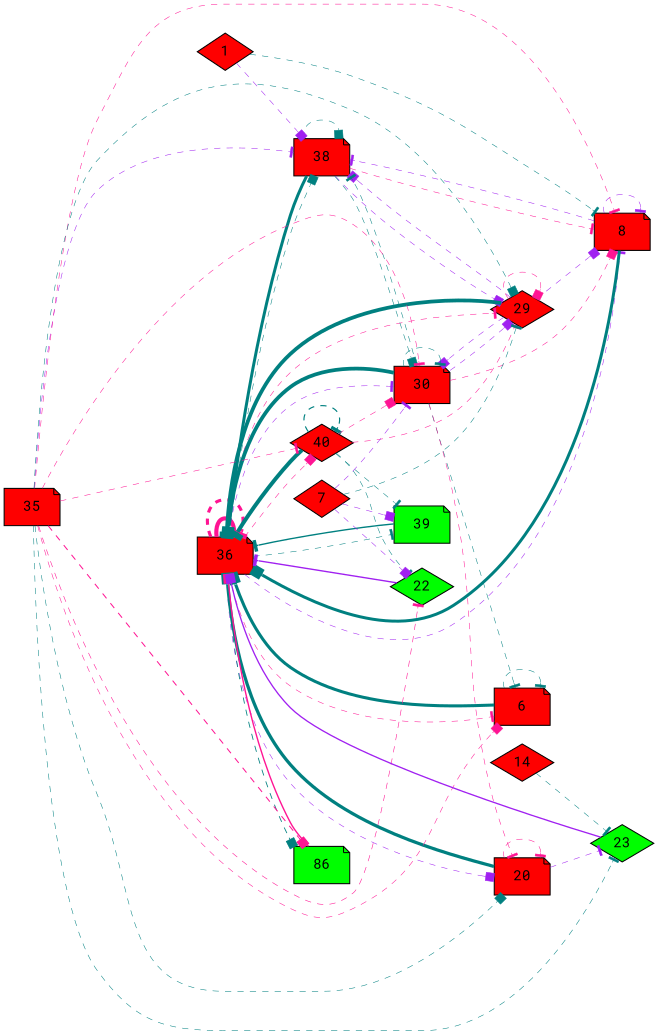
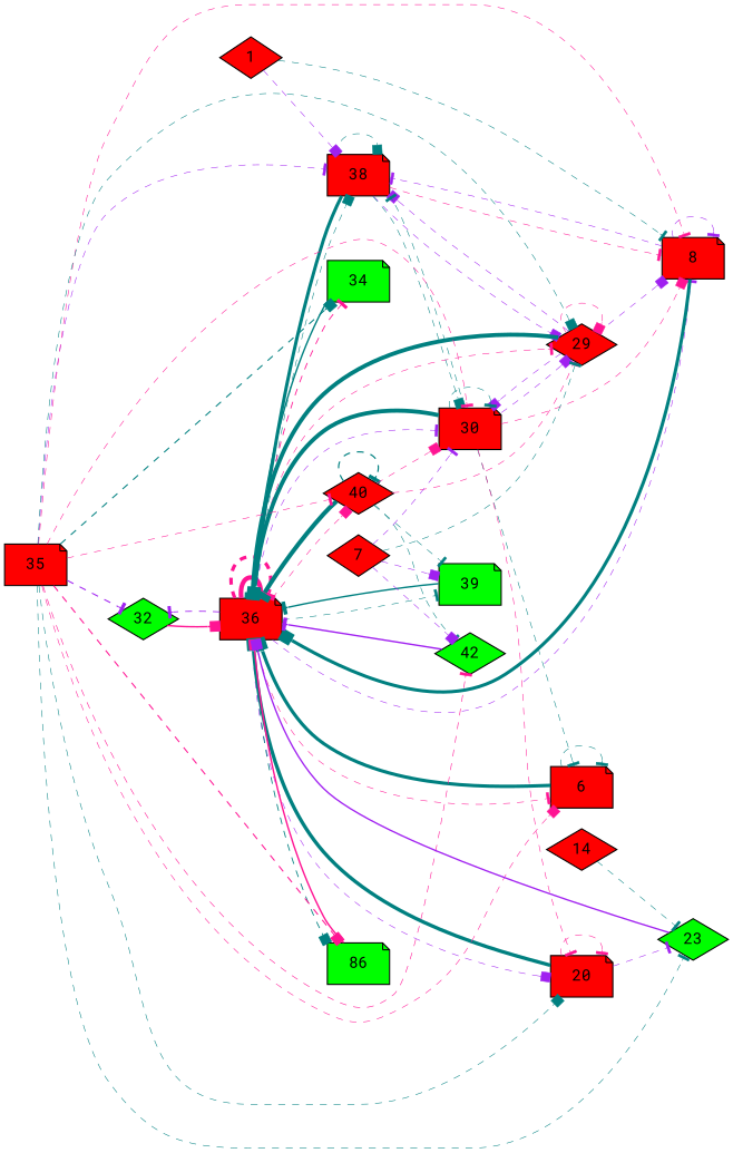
  digraph {
    fontname="Roboto Mono"
    rankdir=LR
    node [fillcolor="#fe0000" fontname="Roboto Mono" shape=note style=filled]
    edge [arrowhead=tee color=teal fontname="Roboto Mono" penwidth=0.50 style=dashed]
+   n1 [fillcolor="#00fe00" label=32 shape=diamond]
    n2 [label=36]
    n3 [label=38]
    n4 [label=8]
+   n5 [fillcolor="#00fe00" label=34]
    n6 [label=6]
    n7 [label=40 shape=diamond]
    n8 [label=20]
    n9 [fillcolor="#00fe00" label=86]
    n10 [label=29 shape=diamond]
    n11 [label=30]
    n12 [fillcolor="#00fe00" label=39]
    n13 [label=1 shape=diamond]
    n14 [label=35]
-   n15 [fillcolor="#00fe00" label=22 shape=diamond]
+   n15 [fillcolor="#00fe00" label=42 shape=diamond]
    n16 [fillcolor="#00fe00" label=23 shape=diamond]
    n17 [label=7 shape=diamond]
    n18 [label=14 shape=diamond]
+   n1 -> n2 [arrowhead=box color=deeppink penwidth=1.34 style=""]
+   n2 -> n1 [color=purple penwidth=0.80]
    n2 -> n2 [color=deeppink penwidth=4.00 style=""]
    n2 -> n2 [color=deeppink penwidth=3.00]
    n2 -> n3 [arrowhead=box]
    n2 -> n4 [color=purple]
+   n2 -> n5 [color=deeppink penwidth=0.80]
    n2 -> n6 [color=deeppink]
    n2 -> n7 [arrowhead=box color=deeppink]
    n2 -> n8 [arrowhead=box color=purple]
    n2 -> n9 [arrowhead=box penwidth=0.80]
    n2 -> n10 [color=deeppink]
    n2 -> n11 [color=purple]
    n2 -> n12
    n3 -> n2 [arrowhead=box penwidth=2.89 style=""]
    n3 -> n3 [arrowhead=box]
    n3 -> n4 [color=deeppink]
    n3 -> n10 [arrowhead=box color=purple]
    n3 -> n11 [arrowhead=box]
    n4 -> n2 [arrowhead=box penwidth=2.89 style=""]
    n4 -> n3 [color=purple]
    n4 -> n4 [color=purple]
+   n5 -> n2 [penwidth=1.34 style=""]
    n6 -> n2 [arrowhead=box penwidth=2.95 style=""]
    n6 -> n6
    n7 -> n2 [penwidth=3.85 style=""]
    n7 -> n7 [penwidth=1.12]
    n7 -> n10 [color=deeppink]
    n7 -> n11 [arrowhead=box color=deeppink]
    n7 -> n12 [penwidth=0.51]
    n7 -> n15
    n8 -> n2 [arrowhead=box penwidth=3.14 style=""]
    n8 -> n8 [color=deeppink]
    n8 -> n16 [color=purple]
    n9 -> n2 [arrowhead=box color=deeppink penwidth=1.34 style=""]
    n10 -> n2 [penwidth=3.63 style=""]
    n10 -> n3 [arrowhead=box color=purple]
    n10 -> n4 [arrowhead=box color=purple]
    n10 -> n10 [arrowhead=box color=deeppink]
    n10 -> n11 [arrowhead=box color=purple]
    n11 -> n2 [arrowhead=box penwidth=3.63 style=""]
    n11 -> n3
    n11 -> n4 [arrowhead=box color=deeppink]
    n11 -> n6
    n11 -> n8 [color=deeppink]
    n11 -> n10 [arrowhead=box color=purple]
    n11 -> n11
    n12 -> n2 [penwidth=1.33 style=""]
    n13 -> n3 [arrowhead=box color=purple]
    n13 -> n4
+   n14 -> n1 [color=purple penwidth=0.98]
    n14 -> n3 [color=purple]
    n14 -> n4 [color=deeppink]
+   n14 -> n5 [arrowhead=box penwidth=0.98]
    n14 -> n6 [arrowhead=box color=deeppink]
    n14 -> n7 [color=deeppink]
    n14 -> n8 [arrowhead=box]
    n14 -> n9 [arrowhead=box color=deeppink penwidth=0.98]
    n14 -> n10 [arrowhead=box]
    n14 -> n11 [color=deeppink]
    n14 -> n15 [color=deeppink penwidth=0.54]
    n14 -> n16
    n15 -> n2 [color=purple penwidth=1.32 style=""]
    n16 -> n2 [arrowhead=box color=purple penwidth=1.27 style=""]
    n17 -> n10
    n17 -> n11 [color=purple]
    n17 -> n12 [arrowhead=box color=purple]
    n17 -> n15 [arrowhead=box color=purple]
    n18 -> n16
  }
